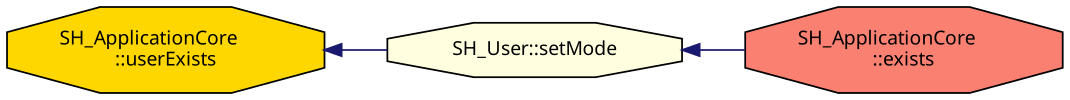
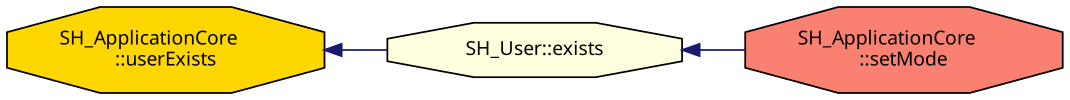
  digraph {
    rankdir=LR
    node [color=black fontname=Verdana fontsize=11 shape=octagon style=filled]
    edge [color=midnightblue dir=back fontname=Verdana fontsize=11 labelfontname=Verdana labelfontsize=11 style=solid]
-   n1 [fillcolor=lightyellow fontcolor=black height=0.2 label="SH_User::setMode" width=0.4]
-   n2 [fillcolor=salmon height=0.2 label="SH_ApplicationCore\l::exists" width=0.4]
+   n1 [fillcolor=lightyellow fontcolor=black height=0.2 label="SH_User::exists" width=0.4]
+   n2 [fillcolor=salmon height=0.2 label="SH_ApplicationCore\l::setMode" width=0.4]
    n3 [fillcolor=gold height=0.2 label="SH_ApplicationCore\l::userExists" width=0.4]
    n1 -> n2
    n3 -> n1
  }
